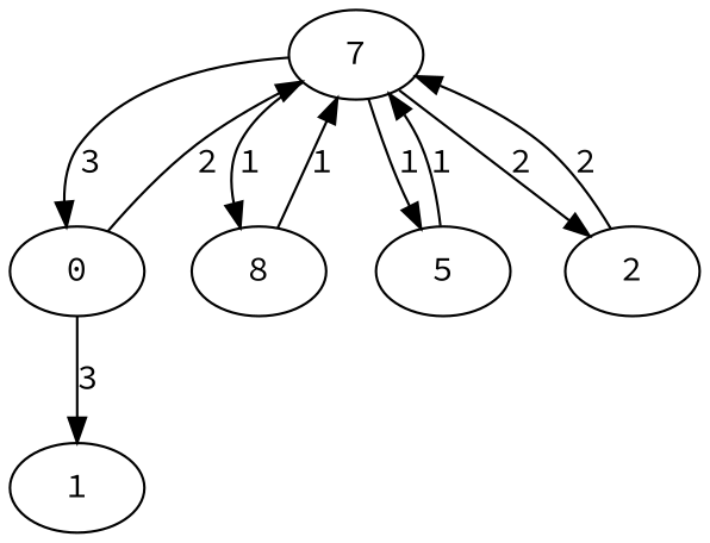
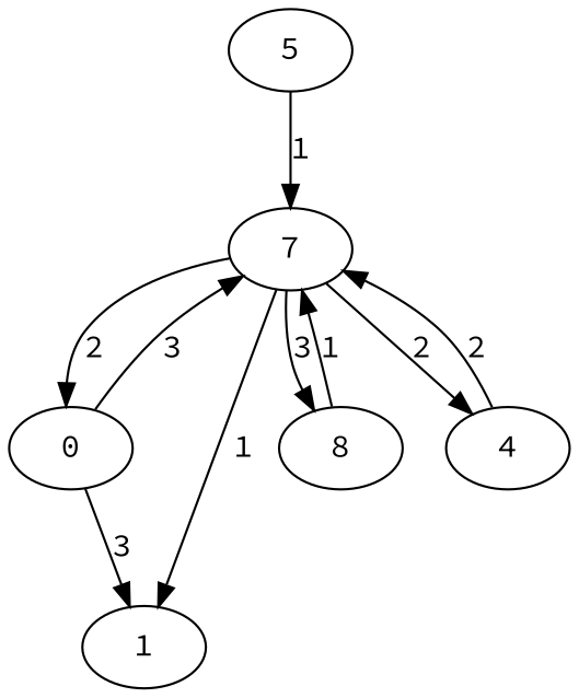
  digraph {
    fontname="Source Code Pro"
    node [fontname="Source Code Pro"]
    edge [fontname="Source Code Pro"]
    n1 [label=7]
    0
    1
    n4 [label=8]
    5
-   4 [label=2]
-   n1 -> 0 [label=3]
-   n1 -> n4 [label=1]
-   n1 -> 5 [label=1]
+   4
+   n1 -> 0 [label=2]
+   n1 -> n4 [label=3]
+   n1 -> 1 [label=1]
    n1 -> 4 [label=2]
-   0 -> n1 [label=2]
+   0 -> n1 [label=3]
    0 -> 1 [label=3]
    n4 -> n1 [label=1]
    5 -> n1 [label=1]
    4 -> n1 [label=2]
  }
